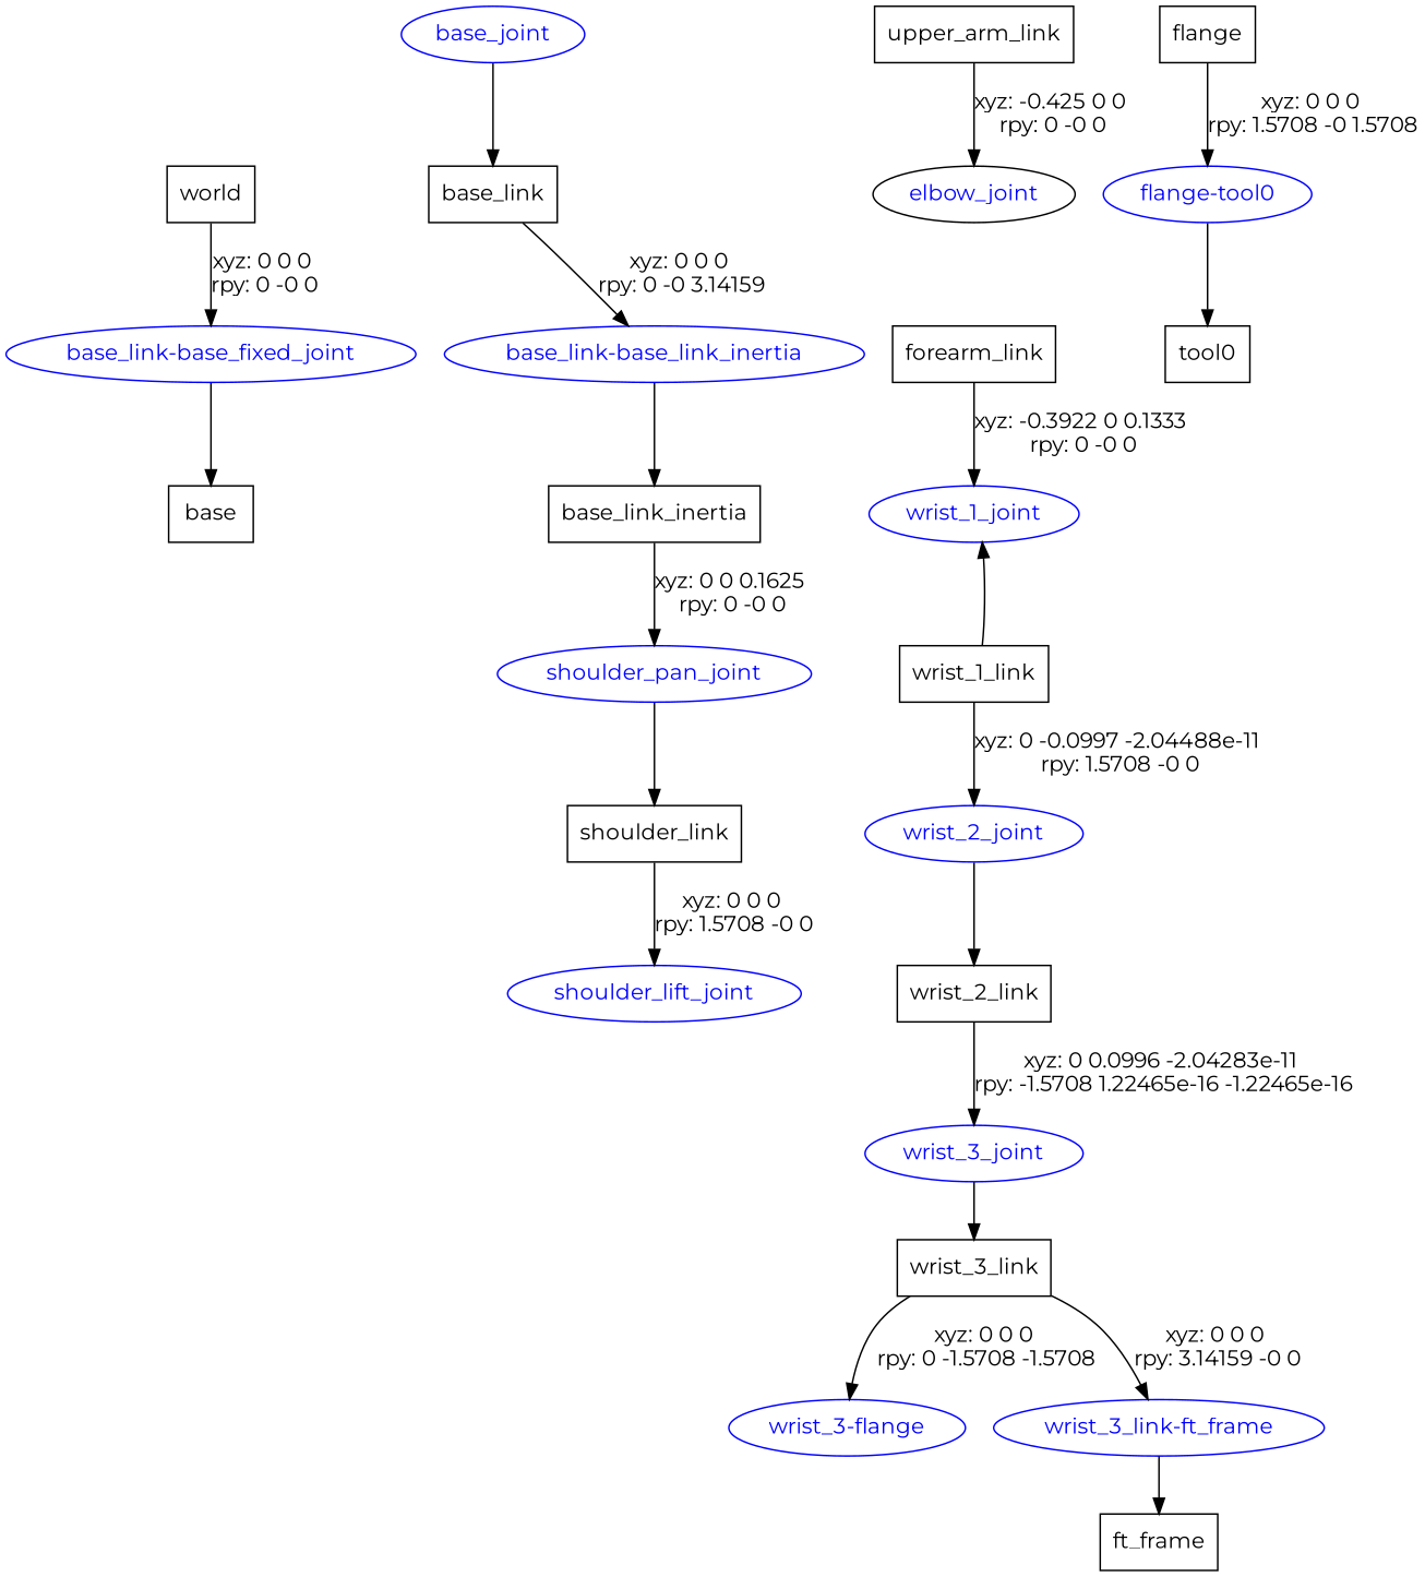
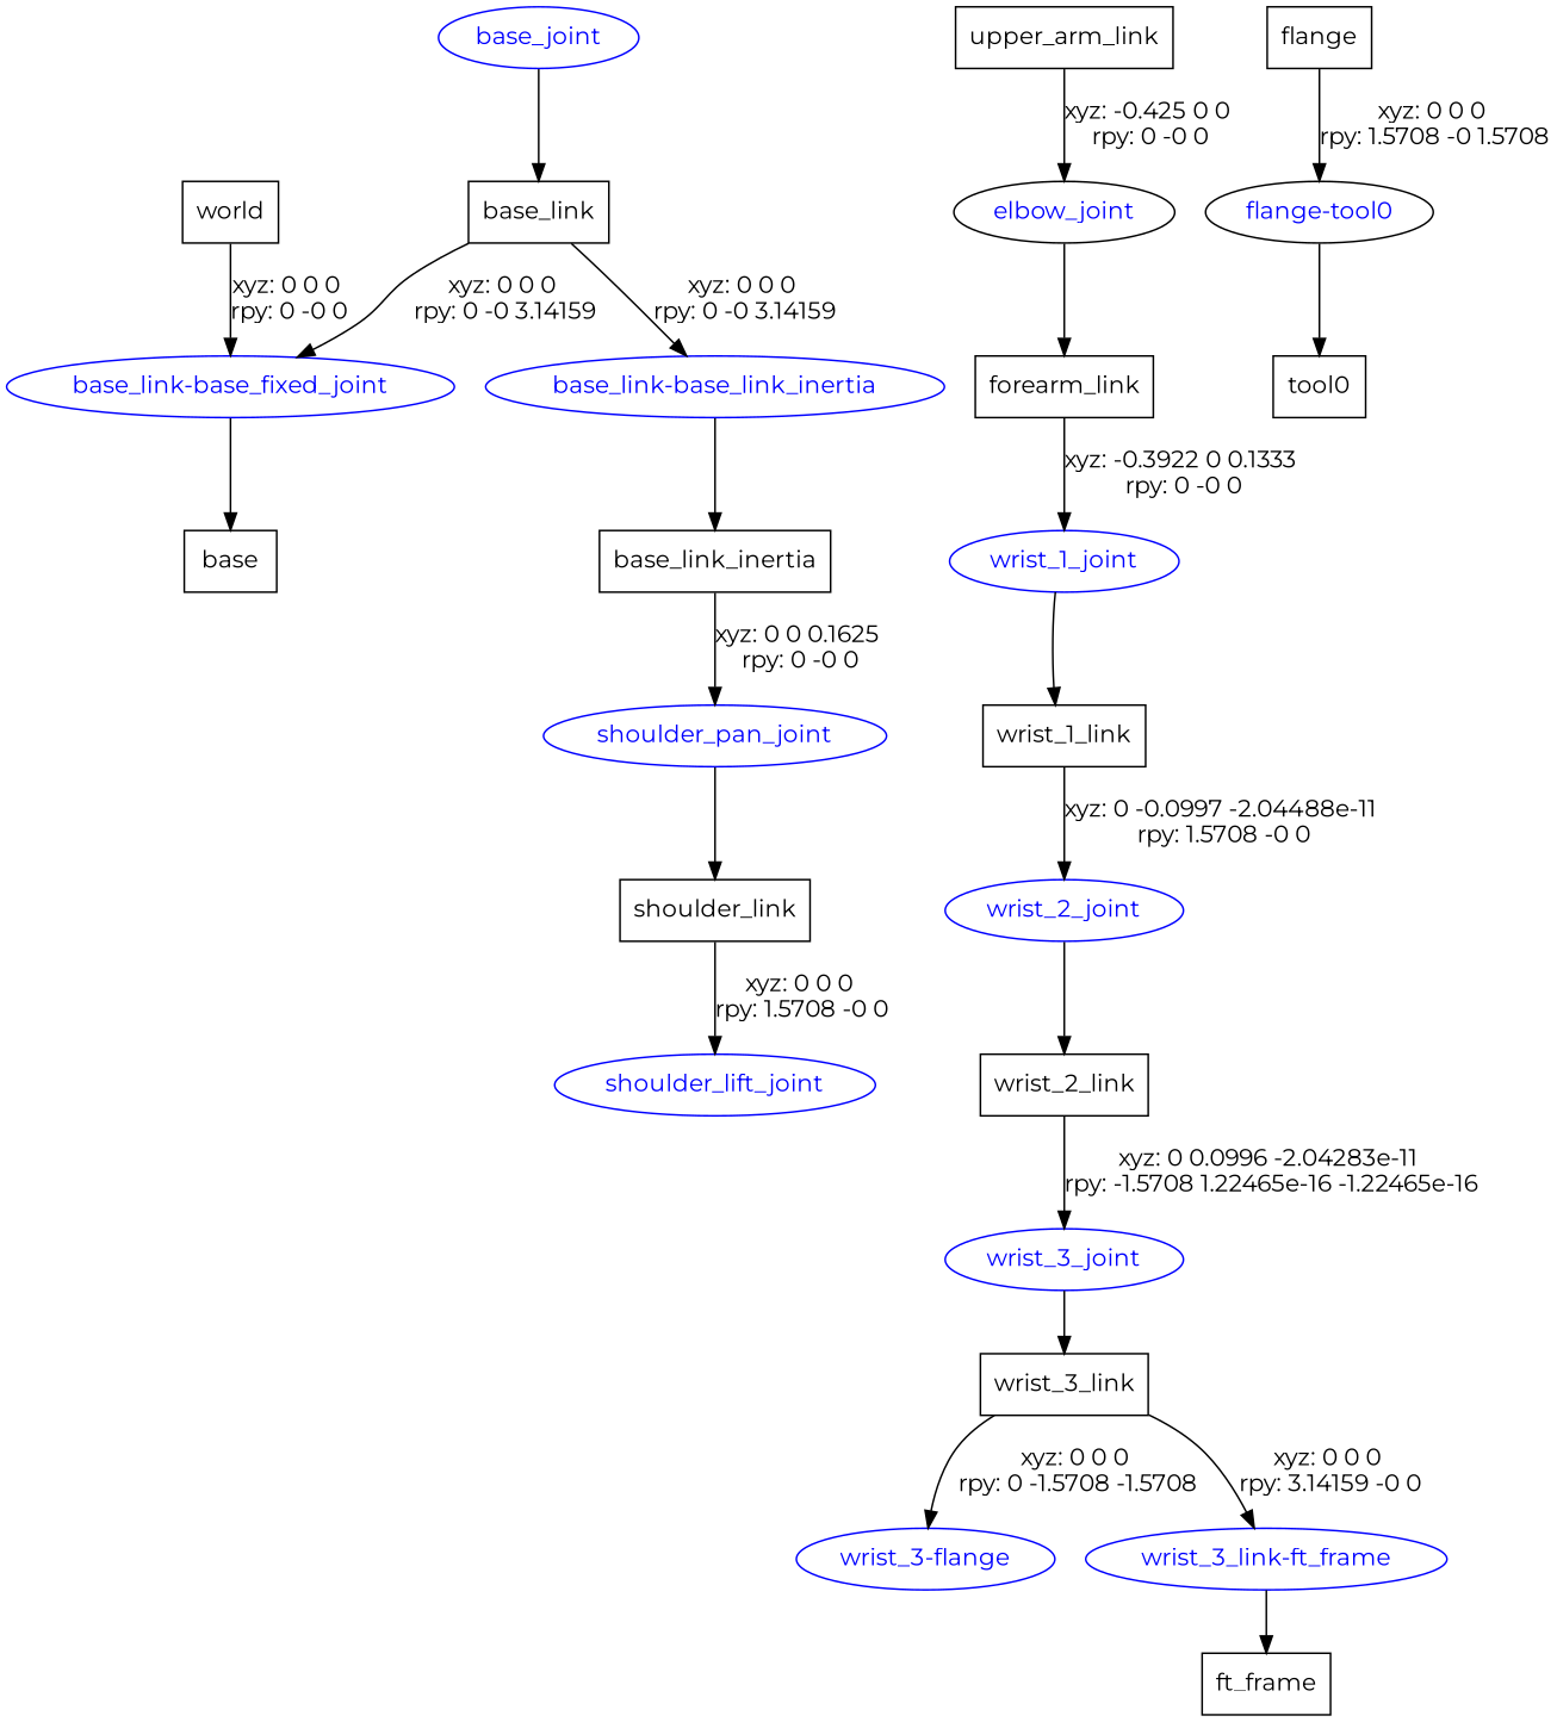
  digraph {
    fontname=Montserrat
    node [fontname=Montserrat shape=box]
    edge [fontname=Montserrat]
    n1 [label=world]
    "base_link-base_fixed_joint" [color=blue fontcolor=blue shape=ellipse]
    base_joint [color=blue fontcolor=blue shape=ellipse]
    n4 [label=base_link]
    "base_link-base_link_inertia" [color=blue fontcolor=blue shape=ellipse]
    n6 [label=base]
    n7 [label=base_link_inertia]
    shoulder_pan_joint [color=blue fontcolor=blue shape=ellipse]
    n9 [label=shoulder_link]
    shoulder_lift_joint [color=blue fontcolor=blue shape=ellipse]
    n11 [label=upper_arm_link]
    elbow_joint [color=black fontcolor=blue shape=ellipse]
    n13 [label=forearm_link]
    wrist_1_joint [color=blue fontcolor=blue shape=ellipse]
    n15 [label=wrist_1_link]
    wrist_2_joint [color=blue fontcolor=blue shape=ellipse]
    n17 [label=wrist_2_link]
    wrist_3_joint [color=blue fontcolor=blue shape=ellipse]
    n19 [label=wrist_3_link]
    "wrist_3-flange" [color=blue fontcolor=blue shape=ellipse]
    "wrist_3_link-ft_frame" [color=blue fontcolor=blue shape=ellipse]
    n22 [label=ft_frame]
    n23 [label=flange]
-   "flange-tool0" [color=blue fontcolor=blue shape=ellipse]
+   "flange-tool0" [color=black fontcolor=blue shape=ellipse]
    n25 [label=tool0]
    n1 -> "base_link-base_fixed_joint" [label="xyz: 0 0 0 \nrpy: 0 -0 0"]
    "base_link-base_fixed_joint" -> n6
    base_joint -> n4
+   n4 -> "base_link-base_fixed_joint" [label="xyz: 0 0 0 \nrpy: 0 -0 3.14159"]
    n4 -> "base_link-base_link_inertia" [label="xyz: 0 0 0 \nrpy: 0 -0 3.14159"]
    "base_link-base_link_inertia" -> n7
    n7 -> shoulder_pan_joint [label="xyz: 0 0 0.1625 \nrpy: 0 -0 0"]
    shoulder_pan_joint -> n9
    n9 -> shoulder_lift_joint [label="xyz: 0 0 0 \nrpy: 1.5708 -0 0"]
    n11 -> elbow_joint [label="xyz: -0.425 0 0 \nrpy: 0 -0 0"]
+   elbow_joint -> n13
    n13 -> wrist_1_joint [label="xyz: -0.3922 0 0.1333 \nrpy: 0 -0 0"]
-   n15 -> wrist_1_joint
+   wrist_1_joint -> n15
    n15 -> wrist_2_joint [label="xyz: 0 -0.0997 -2.04488e-11 \nrpy: 1.5708 -0 0"]
    wrist_2_joint -> n17
    n17 -> wrist_3_joint [label="xyz: 0 0.0996 -2.04283e-11 \nrpy: -1.5708 1.22465e-16 -1.22465e-16"]
    wrist_3_joint -> n19
    n19 -> "wrist_3-flange" [label="xyz: 0 0 0 \nrpy: 0 -1.5708 -1.5708"]
    n19 -> "wrist_3_link-ft_frame" [label="xyz: 0 0 0 \nrpy: 3.14159 -0 0"]
    "wrist_3_link-ft_frame" -> n22
    n23 -> "flange-tool0" [label="xyz: 0 0 0 \nrpy: 1.5708 -0 1.5708"]
    "flange-tool0" -> n25
  }
